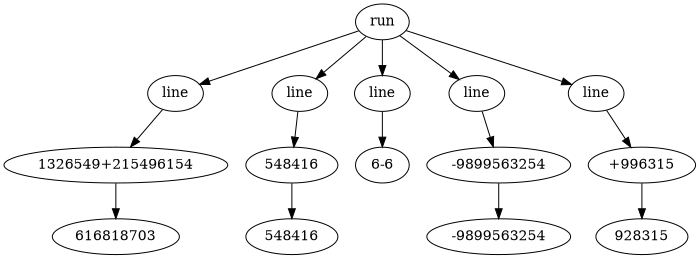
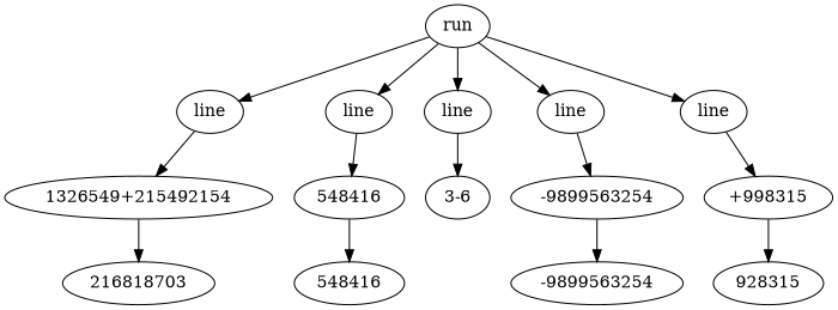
  digraph {
    n1 [label=run]
    n2 [label=line]
    n3 [label=line]
    n4 [label=line]
    n5 [label=line]
    n6 [label=line]
-   n7 [label="1326549+215496154"]
+   n7 [label="1326549+215492154"]
    n8 [label=548416]
-   n9 [label="6-6"]
+   n9 [label="3-6"]
    n10 [label=-9899563254]
-   n11 [label="+996315"]
-   n12 [label=616818703]
+   n11 [label="+998315"]
+   n12 [label=216818703]
    n13 [label=548416]
    n14 [label=-9899563254]
    n15 [label=928315]
    n1 -> n2
    n1 -> n3
    n1 -> n4
    n1 -> n5
    n1 -> n6
    n2 -> n7
    n3 -> n8
    n4 -> n9
    n5 -> n10
    n6 -> n11
    n7 -> n12
    n8 -> n13
    n10 -> n14
    n11 -> n15
  }
